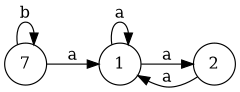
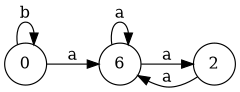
  digraph {
    rankdir=LR
    node [shape=circle]
-   0 [label=7]
-   1
+   0
+   1 [label=6]
    2
    0 -> 0 [label=b]
    0 -> 1 [label=a]
    1 -> 1 [label=a]
    1 -> 2 [label=a]
    2 -> 1 [label=a]
  }
